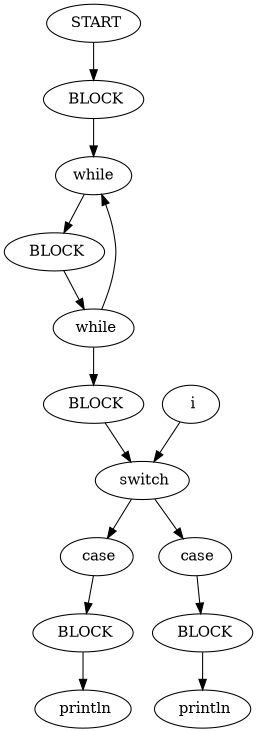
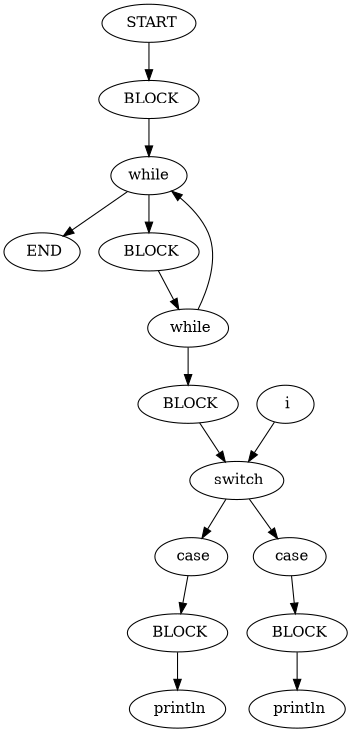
  digraph {
    edge [color=black]
    n1 [label=" START"]
    n2 [label=" BLOCK"]
    n3 [label=while]
+   n4 [label=" END"]
    n5 [label=" BLOCK"]
    n6 [label=" while"]
    n7 [label=" BLOCK"]
    n8 [label=" switch"]
    n9 [label=" case"]
    n10 [label=" case"]
    n11 [label=" BLOCK"]
    n12 [label=" BLOCK"]
    n13 [label=" i"]
    n14 [label=" println"]
    n15 [label=" println"]
    n1 -> n2
    n2 -> n3
+   n3 -> n4
    n3 -> n5
    n5 -> n6
    n6 -> n3
    n6 -> n7
    n7 -> n8
    n8 -> n9
    n8 -> n10
    n9 -> n11
    n10 -> n12
    n11 -> n14
    n12 -> n15
    n13 -> n8
  }
